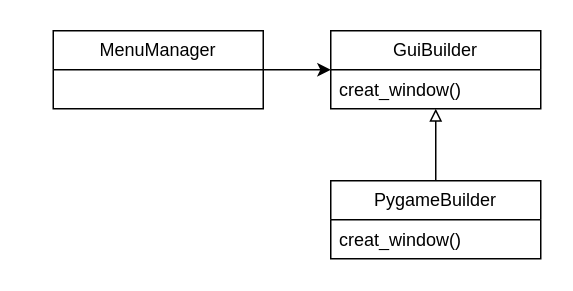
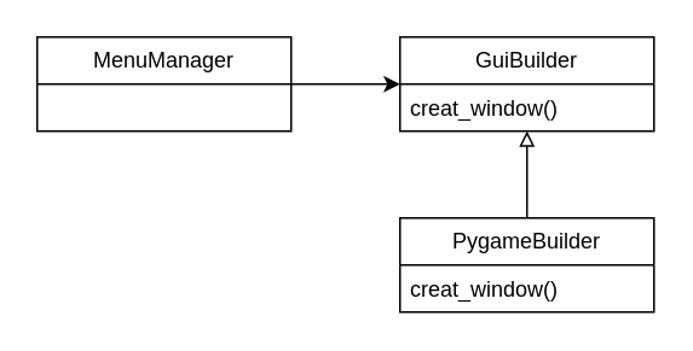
  <mxCell id="0" />
  <mxCell id="1" parent="0" />
  <mxCell id="2" style="edgeStyle=orthogonalEdgeStyle;rounded=0;orthogonalLoop=1;jettySize=auto;html=1;" edge="1" parent="1" source="3" target="4"><mxGeometry relative="1" as="geometry" /></mxCell>
- <mxCell id="3" value="MenuManager" style="swimlane;fontStyle=0;childLayout=stackLayout;horizontal=1;startSize=26;fillColor=none;horizontalStack=0;resizeParent=1;resizeParentMax=0;resizeLast=0;collapsible=1;marginBottom=0;whiteSpace=wrap;html=1;" vertex="1" parent="1"><mxGeometry x="35" y="20" width="140" height="52" as="geometry" /></mxCell>
+ <mxCell id="3" value="MenuManager" style="swimlane;fontStyle=0;childLayout=stackLayout;horizontal=1;startSize=26;fillColor=none;horizontalStack=0;resizeParent=1;resizeParentMax=0;resizeLast=0;collapsible=1;marginBottom=0;whiteSpace=wrap;html=1;" vertex="1" parent="1"><mxGeometry x="20" y="20" width="140" height="52" as="geometry" /></mxCell>
  <mxCell id="4" value="GuiBuilder" style="swimlane;fontStyle=0;childLayout=stackLayout;horizontal=1;startSize=26;fillColor=none;horizontalStack=0;resizeParent=1;resizeParentMax=0;resizeLast=0;collapsible=1;marginBottom=0;whiteSpace=wrap;html=1;" vertex="1" parent="1"><mxGeometry x="220" y="20" width="140" height="52" as="geometry" /></mxCell>
  <mxCell id="5" value="creat_window()" style="text;strokeColor=none;fillColor=none;align=left;verticalAlign=top;spacingLeft=4;spacingRight=4;overflow=hidden;rotatable=0;points=[[0,0.5],[1,0.5]];portConstraint=eastwest;whiteSpace=wrap;html=1;" vertex="1" parent="4"><mxGeometry y="26" width="140" height="26" as="geometry" /></mxCell>
  <mxCell id="6" style="edgeStyle=orthogonalEdgeStyle;rounded=0;orthogonalLoop=1;jettySize=auto;html=1;endArrow=block;endFill=0;" edge="1" parent="1" source="7" target="4"><mxGeometry relative="1" as="geometry" /></mxCell>
  <mxCell id="7" value="PygameBuilder" style="swimlane;fontStyle=0;childLayout=stackLayout;horizontal=1;startSize=26;fillColor=none;horizontalStack=0;resizeParent=1;resizeParentMax=0;resizeLast=0;collapsible=1;marginBottom=0;whiteSpace=wrap;html=1;" vertex="1" parent="1"><mxGeometry x="220" y="120" width="140" height="52" as="geometry" /></mxCell>
  <mxCell id="8" value="creat_window()" style="text;strokeColor=none;fillColor=none;align=left;verticalAlign=top;spacingLeft=4;spacingRight=4;overflow=hidden;rotatable=0;points=[[0,0.5],[1,0.5]];portConstraint=eastwest;whiteSpace=wrap;html=1;" vertex="1" parent="7"><mxGeometry y="26" width="140" height="26" as="geometry" /></mxCell>
